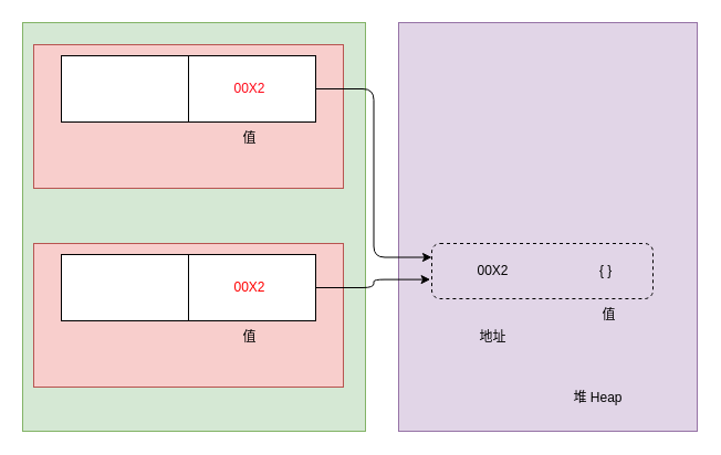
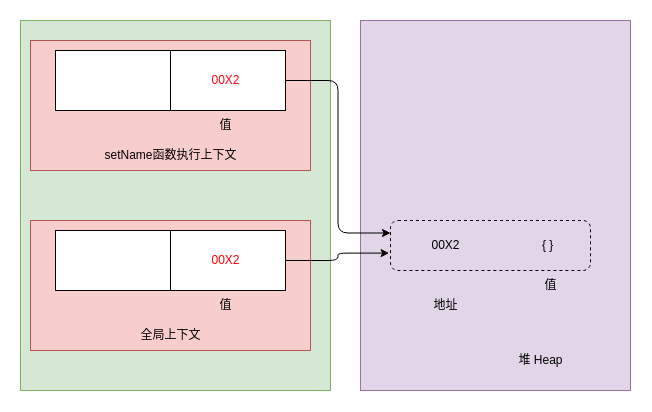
  <mxCell id="0" />
  <mxCell id="1" parent="0" />
  <mxCell id="2" value="" style="rounded=0;whiteSpace=wrap;html=1;fillColor=#d5e8d4;strokeColor=#82b366;" vertex="1" parent="1"><mxGeometry x="20" y="20" width="310" height="370" as="geometry" /></mxCell>
  <mxCell id="3" value="" style="whiteSpace=wrap;html=1;fillColor=#f8cecc;strokeColor=#b85450;" vertex="1" parent="1"><mxGeometry x="30" y="40" width="280" height="130" as="geometry" /></mxCell>
+ <mxCell id="4" value="setName函数执行上下文" style="text;html=1;align=center;verticalAlign=middle;resizable=0;points=[];autosize=1;strokeColor=none;fillColor=none;fontColor=#000000;" vertex="1" parent="1"><mxGeometry x="90" y="140" width="160" height="30" as="geometry" /></mxCell>
  <mxCell id="5" value="" style="group" vertex="1" connectable="0" parent="1"><mxGeometry x="55" y="140" width="230" height="60" as="geometry" /></mxCell>
  <mxCell id="6" value="" style="group" vertex="1" connectable="0" parent="5"><mxGeometry y="-90" width="230" height="60" as="geometry" /></mxCell>
  <mxCell id="7" value="" style="rounded=0;whiteSpace=wrap;html=1;fontColor=#000000;" vertex="1" parent="6"><mxGeometry width="230" height="60" as="geometry" /></mxCell>
  <mxCell id="8" value="&lt;font color=&quot;#ff0818&quot;&gt;00X2&lt;/font&gt;" style="text;html=1;align=center;verticalAlign=middle;resizable=0;points=[];autosize=1;strokeColor=none;fillColor=none;fontColor=#000000;" vertex="1" parent="6"><mxGeometry x="145" y="15" width="50" height="30" as="geometry" /></mxCell>
  <mxCell id="9" value="" style="endArrow=none;html=1;rounded=0;fontColor=#000000;entryX=0.5;entryY=0;entryDx=0;entryDy=0;exitX=0.5;exitY=1;exitDx=0;exitDy=0;" edge="1" parent="6" source="7" target="7"><mxGeometry width="50" height="50" relative="1" as="geometry"><mxPoint x="260" y="500" as="sourcePoint" /><mxPoint x="310" y="450" as="targetPoint" /></mxGeometry></mxCell>
  <mxCell id="10" value="" style="rounded=0;whiteSpace=wrap;html=1;fillColor=#e1d5e7;strokeColor=#9673a6;labelBackgroundColor=default;" vertex="1" parent="1"><mxGeometry x="360" y="20" width="270" height="370" as="geometry" /></mxCell>
  <mxCell id="11" value="00X2" style="text;html=1;align=center;verticalAlign=middle;resizable=0;points=[];autosize=1;strokeColor=none;fillColor=none;fontColor=#000000;" vertex="1" parent="1"><mxGeometry x="420" y="230" width="50" height="30" as="geometry" /></mxCell>
  <mxCell id="12" value="堆 Heap" style="text;html=1;align=center;verticalAlign=middle;resizable=0;points=[];autosize=1;strokeColor=none;fillColor=none;fontColor=#000000;" vertex="1" parent="1"><mxGeometry x="505" y="345" width="70" height="30" as="geometry" /></mxCell>
  <mxCell id="13" value="{ }" style="text;html=1;align=left;verticalAlign=middle;resizable=0;points=[];autosize=1;strokeColor=none;fillColor=none;fontColor=#000000;" vertex="1" parent="1"><mxGeometry x="540" y="230" width="30" height="30" as="geometry" /></mxCell>
  <mxCell id="14" value="" style="rounded=1;whiteSpace=wrap;html=1;fillColor=none;dashed=1;" vertex="1" parent="1"><mxGeometry x="390" y="220" width="200" height="50" as="geometry" /></mxCell>
  <mxCell id="15" value="值" style="text;html=1;align=center;verticalAlign=middle;resizable=0;points=[];autosize=1;strokeColor=none;fillColor=none;fontColor=#000000;" vertex="1" parent="1"><mxGeometry x="205" y="110" width="40" height="30" as="geometry" /></mxCell>
  <mxCell id="16" value="地址" style="text;html=1;align=center;verticalAlign=middle;resizable=0;points=[];autosize=1;strokeColor=none;fillColor=none;fontColor=#000000;" vertex="1" parent="1"><mxGeometry x="420" y="290" width="50" height="30" as="geometry" /></mxCell>
  <mxCell id="17" value="值" style="text;html=1;align=center;verticalAlign=middle;resizable=0;points=[];autosize=1;strokeColor=none;fillColor=none;fontColor=#000000;" vertex="1" parent="1"><mxGeometry x="530" y="270" width="40" height="30" as="geometry" /></mxCell>
  <mxCell id="18" value="" style="whiteSpace=wrap;html=1;fillColor=#f8cecc;strokeColor=#b85450;" vertex="1" parent="1"><mxGeometry x="30" y="220" width="280" height="130" as="geometry" /></mxCell>
+ <mxCell id="19" value="全局上下文" style="text;html=1;align=center;verticalAlign=middle;resizable=0;points=[];autosize=1;strokeColor=none;fillColor=none;fontColor=#000000;" vertex="1" parent="1"><mxGeometry x="130" y="320" width="80" height="30" as="geometry" /></mxCell>
  <mxCell id="20" value="" style="group" vertex="1" connectable="0" parent="1"><mxGeometry x="55" y="230" width="230" height="60" as="geometry" /></mxCell>
  <mxCell id="21" value="" style="rounded=0;whiteSpace=wrap;html=1;fontColor=#000000;" vertex="1" parent="20"><mxGeometry width="230" height="60" as="geometry" /></mxCell>
  <mxCell id="22" value="&lt;font color=&quot;#ff0000&quot;&gt;00X2&lt;/font&gt;" style="text;html=1;align=center;verticalAlign=middle;resizable=0;points=[];autosize=1;strokeColor=none;fillColor=none;fontColor=#000000;" vertex="1" parent="20"><mxGeometry x="145" y="15" width="50" height="30" as="geometry" /></mxCell>
  <mxCell id="23" value="" style="endArrow=none;html=1;rounded=0;fontColor=#000000;entryX=0.5;entryY=0;entryDx=0;entryDy=0;exitX=0.5;exitY=1;exitDx=0;exitDy=0;" edge="1" parent="20" source="21" target="21"><mxGeometry width="50" height="50" relative="1" as="geometry"><mxPoint x="260" y="500" as="sourcePoint" /><mxPoint x="310" y="450" as="targetPoint" /></mxGeometry></mxCell>
  <mxCell id="24" value="值" style="text;html=1;align=center;verticalAlign=middle;resizable=0;points=[];autosize=1;strokeColor=none;fillColor=none;fontColor=#000000;" vertex="1" parent="1"><mxGeometry x="205" y="290" width="40" height="30" as="geometry" /></mxCell>
  <mxCell id="25" style="edgeStyle=orthogonalEdgeStyle;rounded=1;orthogonalLoop=1;jettySize=auto;html=1;exitX=1;exitY=0.5;exitDx=0;exitDy=0;entryX=0;entryY=0.25;entryDx=0;entryDy=0;fontColor=#FF0000;" edge="1" parent="1" source="7" target="14"><mxGeometry relative="1" as="geometry" /></mxCell>
  <mxCell id="26" style="edgeStyle=orthogonalEdgeStyle;rounded=1;orthogonalLoop=1;jettySize=auto;html=1;exitX=1;exitY=0.5;exitDx=0;exitDy=0;entryX=-0.007;entryY=0.652;entryDx=0;entryDy=0;entryPerimeter=0;fontColor=#FF0000;" edge="1" parent="1" source="21" target="14"><mxGeometry relative="1" as="geometry" /></mxCell>
